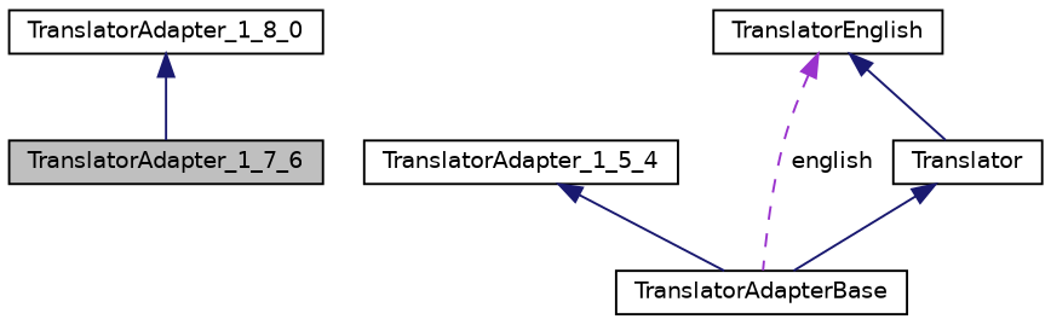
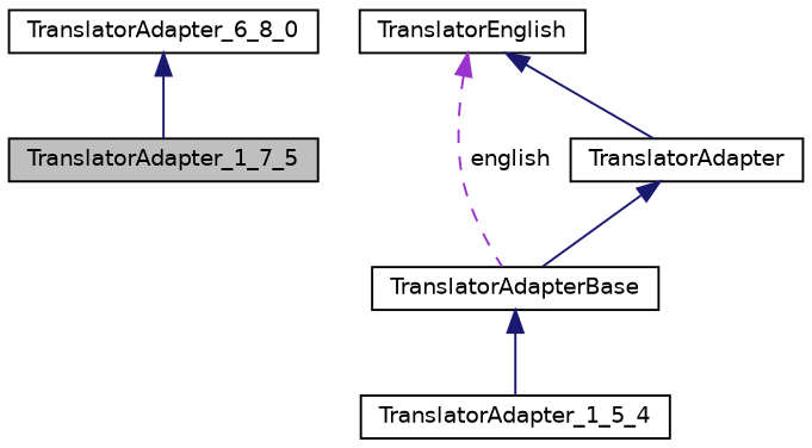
  digraph {
    node [color=black fillcolor=white fontname=Helvetica fontsize=10 shape=record style=filled]
    edge [color=midnightblue dir=back fontname=Helvetica fontsize=10 labelfontname=Helvetica labelfontsize=10 style=solid]
-   n1 [fillcolor=grey75 fontcolor=black height=0.2 label=TranslatorAdapter_1_7_6 width=0.4]
-   n2 [height=0.2 label=TranslatorAdapter_1_8_0 width=0.4]
+   n1 [fillcolor=grey75 fontcolor=black height=0.2 label=TranslatorAdapter_1_7_5 width=0.4]
+   n2 [height=0.2 label=TranslatorAdapter_6_8_0 width=0.4]
    n3 [height=0.2 label=TranslatorAdapter_1_5_4 width=0.4]
    n4 [height=0.2 label=TranslatorAdapterBase width=0.4]
-   n5 [height=0.2 label=Translator width=0.4]
+   n5 [height=0.2 label=TranslatorAdapter width=0.4]
    n6 [height=0.2 label=TranslatorEnglish width=0.4]
    n2 -> n1
-   n3 -> n4
+   n4 -> n3
    n5 -> n4
    n6 -> n4 [color=darkorchid3 label=" english" style=dashed]
    n6 -> n5
  }
